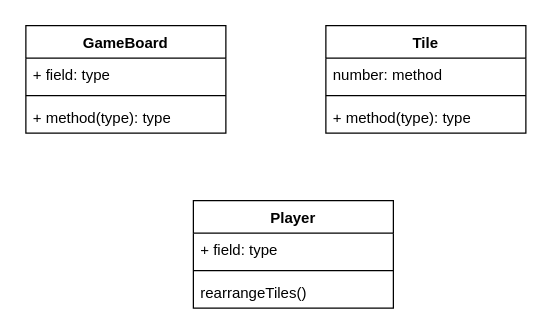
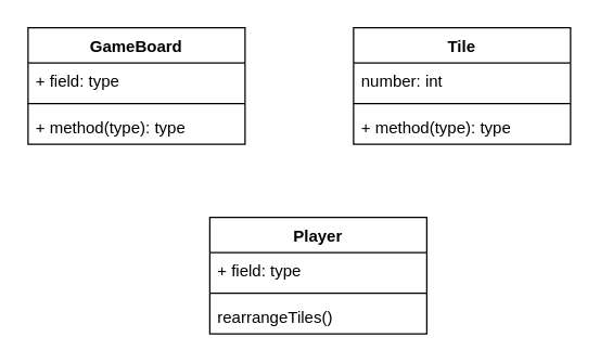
  <mxCell id="0" />
  <mxCell id="1" parent="0" />
  <mxCell id="2" value="GameBoard" style="swimlane;fontStyle=1;align=center;verticalAlign=top;childLayout=stackLayout;horizontal=1;startSize=26;horizontalStack=0;resizeParent=1;resizeParentMax=0;resizeLast=0;collapsible=1;marginBottom=0;whiteSpace=wrap;html=1;" vertex="1" parent="1"><mxGeometry x="20" y="20" width="160" height="86" as="geometry" /></mxCell>
  <mxCell id="3" value="+ field: type" style="text;strokeColor=none;fillColor=none;align=left;verticalAlign=top;spacingLeft=4;spacingRight=4;overflow=hidden;rotatable=0;points=[[0,0.5],[1,0.5]];portConstraint=eastwest;whiteSpace=wrap;html=1;" vertex="1" parent="2"><mxGeometry y="26" width="160" height="26" as="geometry" /></mxCell>
  <mxCell id="4" value="" style="line;strokeWidth=1;fillColor=none;align=left;verticalAlign=middle;spacingTop=-1;spacingLeft=3;spacingRight=3;rotatable=0;labelPosition=right;points=[];portConstraint=eastwest;strokeColor=inherit;" vertex="1" parent="2"><mxGeometry y="52" width="160" height="8" as="geometry" /></mxCell>
  <mxCell id="5" value="+ method(type): type" style="text;strokeColor=none;fillColor=none;align=left;verticalAlign=top;spacingLeft=4;spacingRight=4;overflow=hidden;rotatable=0;points=[[0,0.5],[1,0.5]];portConstraint=eastwest;whiteSpace=wrap;html=1;" vertex="1" parent="2"><mxGeometry y="60" width="160" height="26" as="geometry" /></mxCell>
  <mxCell id="6" value="Tile" style="swimlane;fontStyle=1;align=center;verticalAlign=top;childLayout=stackLayout;horizontal=1;startSize=26;horizontalStack=0;resizeParent=1;resizeParentMax=0;resizeLast=0;collapsible=1;marginBottom=0;whiteSpace=wrap;html=1;" vertex="1" parent="1"><mxGeometry x="260" y="20" width="160" height="86" as="geometry" /></mxCell>
- <mxCell id="7" value="number: method" style="text;strokeColor=none;fillColor=none;align=left;verticalAlign=top;spacingLeft=4;spacingRight=4;overflow=hidden;rotatable=0;points=[[0,0.5],[1,0.5]];portConstraint=eastwest;whiteSpace=wrap;html=1;" vertex="1" parent="6"><mxGeometry y="26" width="160" height="26" as="geometry" /></mxCell>
+ <mxCell id="7" value="number: int" style="text;strokeColor=none;fillColor=none;align=left;verticalAlign=top;spacingLeft=4;spacingRight=4;overflow=hidden;rotatable=0;points=[[0,0.5],[1,0.5]];portConstraint=eastwest;whiteSpace=wrap;html=1;" vertex="1" parent="6"><mxGeometry y="26" width="160" height="26" as="geometry" /></mxCell>
  <mxCell id="8" value="" style="line;strokeWidth=1;fillColor=none;align=left;verticalAlign=middle;spacingTop=-1;spacingLeft=3;spacingRight=3;rotatable=0;labelPosition=right;points=[];portConstraint=eastwest;strokeColor=inherit;" vertex="1" parent="6"><mxGeometry y="52" width="160" height="8" as="geometry" /></mxCell>
  <mxCell id="9" value="+ method(type): type" style="text;strokeColor=none;fillColor=none;align=left;verticalAlign=top;spacingLeft=4;spacingRight=4;overflow=hidden;rotatable=0;points=[[0,0.5],[1,0.5]];portConstraint=eastwest;whiteSpace=wrap;html=1;" vertex="1" parent="6"><mxGeometry y="60" width="160" height="26" as="geometry" /></mxCell>
  <mxCell id="10" value="Player" style="swimlane;fontStyle=1;align=center;verticalAlign=top;childLayout=stackLayout;horizontal=1;startSize=26;horizontalStack=0;resizeParent=1;resizeParentMax=0;resizeLast=0;collapsible=1;marginBottom=0;whiteSpace=wrap;html=1;" vertex="1" parent="1"><mxGeometry x="154" y="160" width="160" height="86" as="geometry" /></mxCell>
  <mxCell id="11" value="+ field: type" style="text;strokeColor=none;fillColor=none;align=left;verticalAlign=top;spacingLeft=4;spacingRight=4;overflow=hidden;rotatable=0;points=[[0,0.5],[1,0.5]];portConstraint=eastwest;whiteSpace=wrap;html=1;" vertex="1" parent="10"><mxGeometry y="26" width="160" height="26" as="geometry" /></mxCell>
  <mxCell id="12" value="" style="line;strokeWidth=1;fillColor=none;align=left;verticalAlign=middle;spacingTop=-1;spacingLeft=3;spacingRight=3;rotatable=0;labelPosition=right;points=[];portConstraint=eastwest;strokeColor=inherit;" vertex="1" parent="10"><mxGeometry y="52" width="160" height="8" as="geometry" /></mxCell>
  <mxCell id="13" value="rearrangeTiles()" style="text;strokeColor=none;fillColor=none;align=left;verticalAlign=top;spacingLeft=4;spacingRight=4;overflow=hidden;rotatable=0;points=[[0,0.5],[1,0.5]];portConstraint=eastwest;whiteSpace=wrap;html=1;" vertex="1" parent="10"><mxGeometry y="60" width="160" height="26" as="geometry" /></mxCell>
